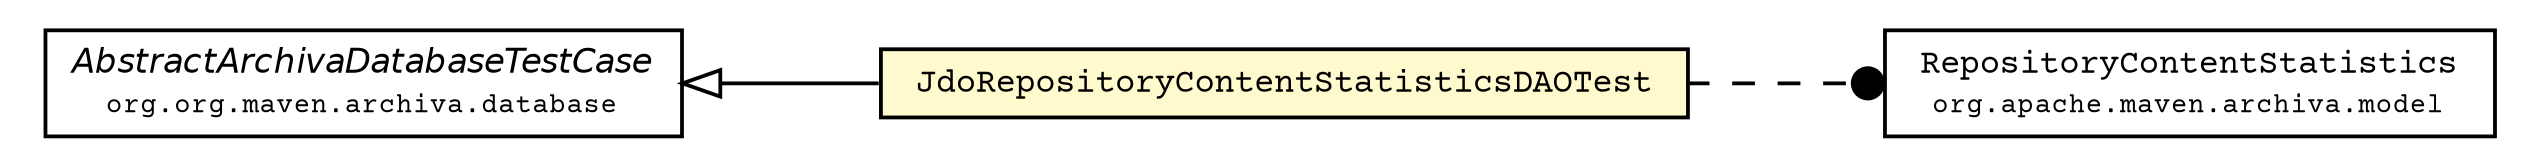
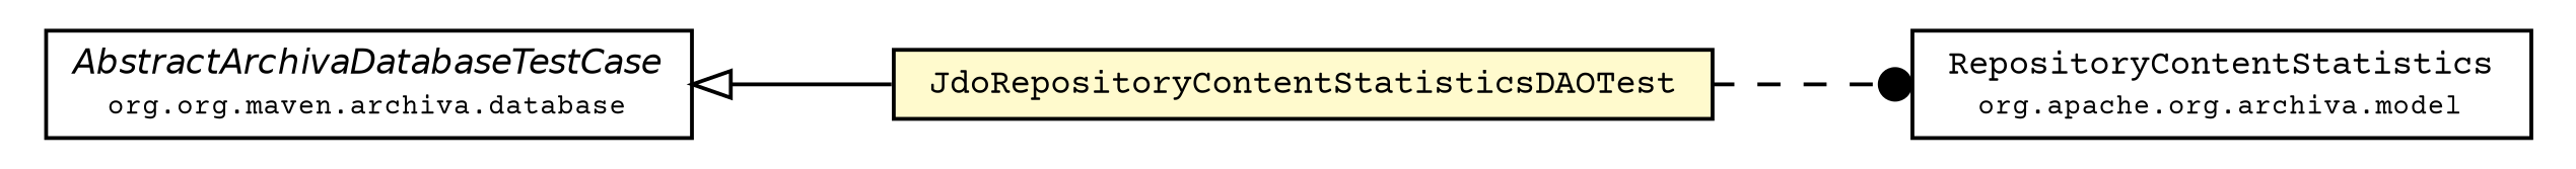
  digraph {
    fontname="Courier Prime"
    rankdir=LR
    node [fontcolor=black fontname="Courier Prime" fontsize=9.0 shape=plaintext]
    edge [fontname="Courier Prime" headport=p labelfontname=Helvetica labelfontsize=10 tailport=p]
    n1 [label=<<table border="0" cellborder="1" cellspacing="0" cellpadding="2" port="p" href="../AbstractArchivaDatabaseTestCase.html"> 		<tr><td><table border="0" cellspacing="0" cellpadding="1"> 			<tr><td><font face="Helvetica-Oblique"> AbstractArchivaDatabaseTestCase </font></td></tr> 			<tr><td><font point-size="7.0"> org.org.maven.archiva.database </font></td></tr> 		</table></td></tr> 		</table>>]
    n2 [label=<<table border="0" cellborder="1" cellspacing="0" cellpadding="2" port="p" bgcolor="lemonChiffon" href="./JdoRepositoryContentStatisticsDAOTest.html"> 		<tr><td><table border="0" cellspacing="0" cellpadding="1"> 			<tr><td> JdoRepositoryContentStatisticsDAOTest </td></tr> 		</table></td></tr> 		</table>>]
-   n3 [label=<<table border="0" cellborder="1" cellspacing="0" cellpadding="2" port="p" href="http://java.sun.com/j2se/1.4.2/docs/api/org/apache/maven/archiva/model/RepositoryContentStatistics.html"> 		<tr><td><table border="0" cellspacing="0" cellpadding="1"> 			<tr><td> RepositoryContentStatistics </td></tr> 			<tr><td><font point-size="7.0"> org.apache.maven.archiva.model </font></td></tr> 		</table></td></tr> 		</table>>]
+   n3 [label=<<table border="0" cellborder="1" cellspacing="0" cellpadding="2" port="p" href="http://java.sun.com/j2se/1.4.2/docs/api/org/apache/maven/archiva/model/RepositoryContentStatistics.html"> 		<tr><td><table border="0" cellspacing="0" cellpadding="1"> 			<tr><td> RepositoryContentStatistics </td></tr> 			<tr><td><font point-size="7.0"> org.apache.org.archiva.model </font></td></tr> 		</table></td></tr> 		</table>>]
    n1 -> n2 [arrowtail=empty dir=back fontsize=10 style=solid]
    n2 -> n3 [arrowhead=dot color=black fontcolor=black fontsize=10.0 style=dashed]
  }
